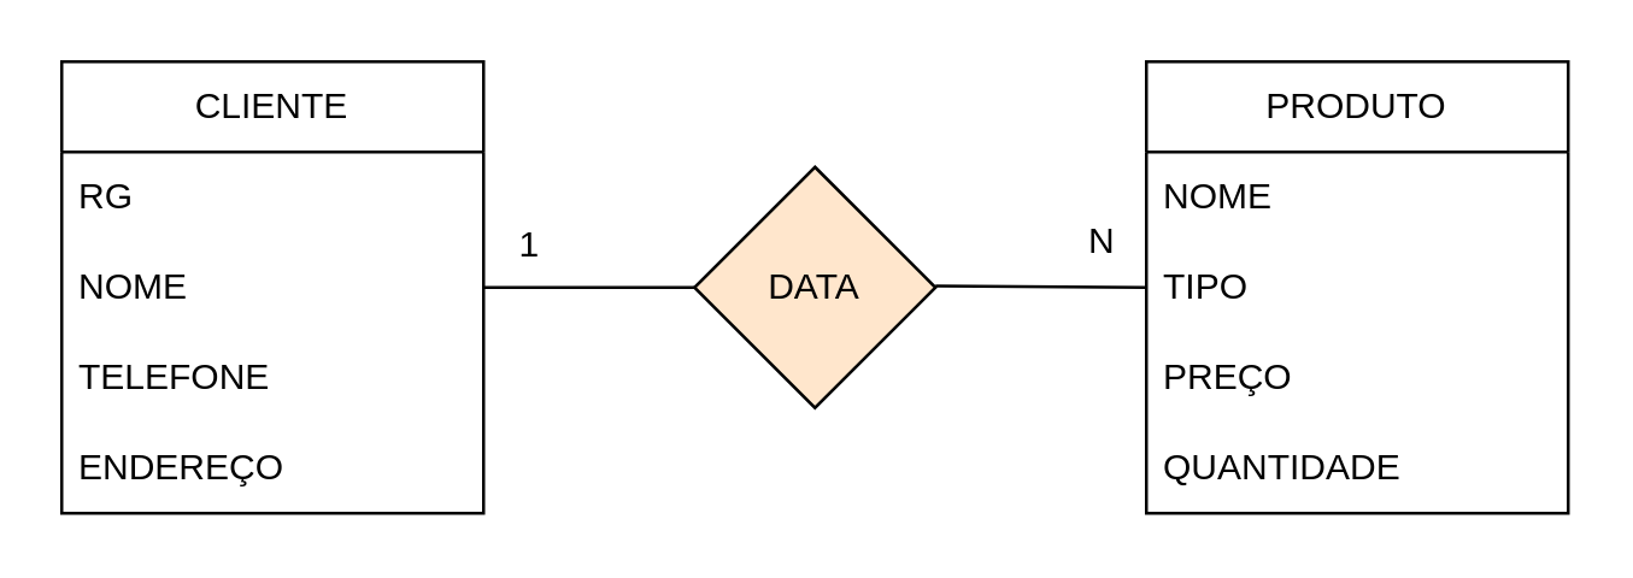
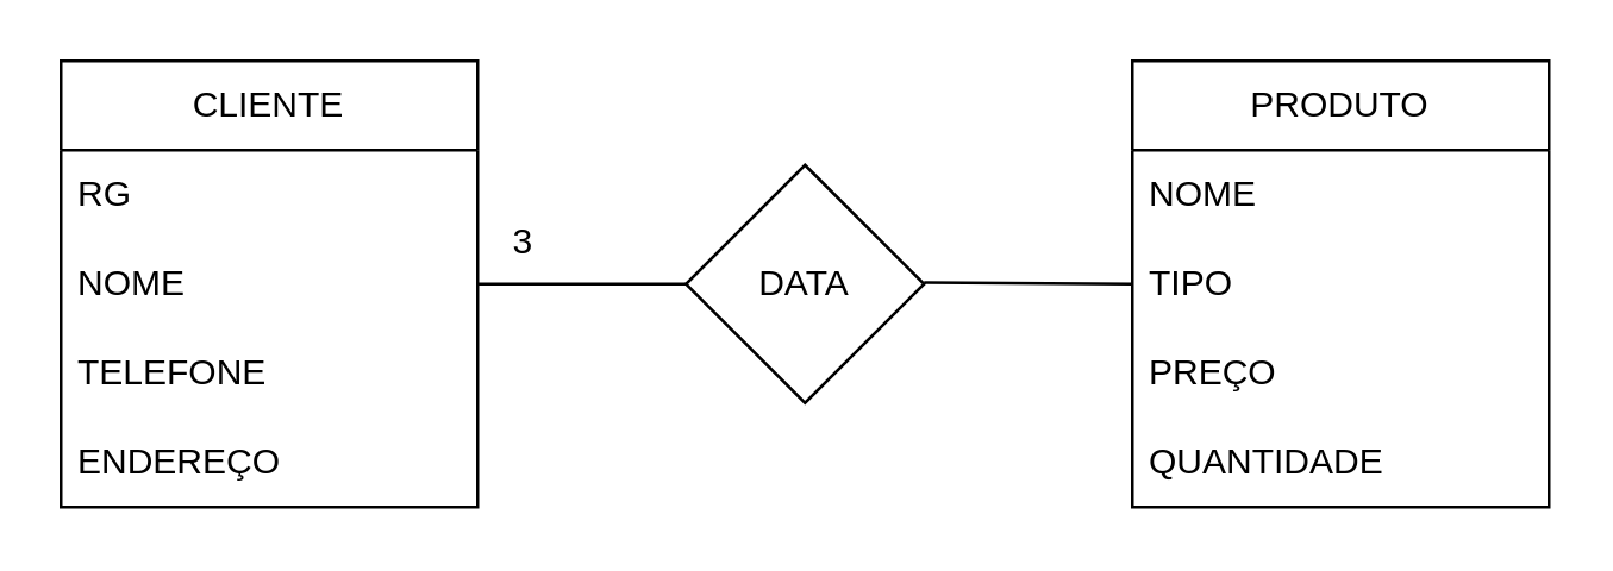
  <mxCell id="0" />
  <mxCell id="1" parent="0" />
  <mxCell id="2" value="CLIENTE" style="swimlane;fontStyle=0;childLayout=stackLayout;horizontal=1;startSize=30;horizontalStack=0;resizeParent=1;resizeParentMax=0;resizeLast=0;collapsible=1;marginBottom=0;whiteSpace=wrap;html=1;" vertex="1" parent="1"><mxGeometry x="20" y="20" width="140" height="150" as="geometry" /></mxCell>
  <mxCell id="3" value="RG&lt;span style=&quot;white-space: pre;&quot;&gt;&#09;&lt;/span&gt;" style="text;strokeColor=none;fillColor=none;align=left;verticalAlign=middle;spacingLeft=4;spacingRight=4;overflow=hidden;points=[[0,0.5],[1,0.5]];portConstraint=eastwest;rotatable=0;whiteSpace=wrap;html=1;" vertex="1" parent="2"><mxGeometry y="30" width="140" height="30" as="geometry" /></mxCell>
  <mxCell id="4" value="NOME" style="text;strokeColor=none;fillColor=none;align=left;verticalAlign=middle;spacingLeft=4;spacingRight=4;overflow=hidden;points=[[0,0.5],[1,0.5]];portConstraint=eastwest;rotatable=0;whiteSpace=wrap;html=1;" vertex="1" parent="2"><mxGeometry y="60" width="140" height="30" as="geometry" /></mxCell>
  <mxCell id="5" value="TELEFONE" style="text;strokeColor=none;fillColor=none;align=left;verticalAlign=middle;spacingLeft=4;spacingRight=4;overflow=hidden;points=[[0,0.5],[1,0.5]];portConstraint=eastwest;rotatable=0;whiteSpace=wrap;html=1;" vertex="1" parent="2"><mxGeometry y="90" width="140" height="30" as="geometry" /></mxCell>
  <mxCell id="6" value="ENDEREÇO" style="text;strokeColor=none;fillColor=none;align=left;verticalAlign=middle;spacingLeft=4;spacingRight=4;overflow=hidden;points=[[0,0.5],[1,0.5]];portConstraint=eastwest;rotatable=0;whiteSpace=wrap;html=1;" vertex="1" parent="2"><mxGeometry y="120" width="140" height="30" as="geometry" /></mxCell>
  <mxCell id="7" value="PRODUTO" style="swimlane;fontStyle=0;childLayout=stackLayout;horizontal=1;startSize=30;horizontalStack=0;resizeParent=1;resizeParentMax=0;resizeLast=0;collapsible=1;marginBottom=0;whiteSpace=wrap;html=1;" vertex="1" parent="1"><mxGeometry x="380" y="20" width="140" height="150" as="geometry" /></mxCell>
  <mxCell id="8" value="NOME" style="text;strokeColor=none;fillColor=none;align=left;verticalAlign=middle;spacingLeft=4;spacingRight=4;overflow=hidden;points=[[0,0.5],[1,0.5]];portConstraint=eastwest;rotatable=0;whiteSpace=wrap;html=1;" vertex="1" parent="7"><mxGeometry y="30" width="140" height="30" as="geometry" /></mxCell>
  <mxCell id="9" value="TIPO&lt;span style=&quot;white-space: pre;&quot;&gt;&#09;&lt;/span&gt;" style="text;strokeColor=none;fillColor=none;align=left;verticalAlign=middle;spacingLeft=4;spacingRight=4;overflow=hidden;points=[[0,0.5],[1,0.5]];portConstraint=eastwest;rotatable=0;whiteSpace=wrap;html=1;" vertex="1" parent="7"><mxGeometry y="60" width="140" height="30" as="geometry" /></mxCell>
  <mxCell id="10" value="PREÇO&lt;span style=&quot;white-space: pre;&quot;&gt;&#09;&lt;/span&gt;" style="text;strokeColor=none;fillColor=none;align=left;verticalAlign=middle;spacingLeft=4;spacingRight=4;overflow=hidden;points=[[0,0.5],[1,0.5]];portConstraint=eastwest;rotatable=0;whiteSpace=wrap;html=1;" vertex="1" parent="7"><mxGeometry y="90" width="140" height="30" as="geometry" /></mxCell>
  <mxCell id="11" value="QUANTIDADE" style="text;strokeColor=none;fillColor=none;align=left;verticalAlign=middle;spacingLeft=4;spacingRight=4;overflow=hidden;points=[[0,0.5],[1,0.5]];portConstraint=eastwest;rotatable=0;whiteSpace=wrap;html=1;" vertex="1" parent="7"><mxGeometry y="120" width="140" height="30" as="geometry" /></mxCell>
- <mxCell id="12" value="DATA" style="rhombus;whiteSpace=wrap;html=1;fillColor=#ffe6cc;" vertex="1" parent="1"><mxGeometry x="230" y="55" width="80" height="80" as="geometry" /></mxCell>
+ <mxCell id="12" value="DATA" style="rhombus;whiteSpace=wrap;html=1;" vertex="1" parent="1"><mxGeometry x="230" y="55" width="80" height="80" as="geometry" /></mxCell>
  <mxCell id="13" value="" style="endArrow=none;html=1;rounded=0;entryX=0;entryY=0.5;entryDx=0;entryDy=0;" edge="1" parent="1" target="12"><mxGeometry width="50" height="50" relative="1" as="geometry"><mxPoint x="160.001" y="95" as="sourcePoint" /><mxPoint x="187.641" y="-40" as="targetPoint" /></mxGeometry></mxCell>
  <mxCell id="14" value="" style="endArrow=none;html=1;rounded=0;entryX=0;entryY=0.5;entryDx=0;entryDy=0;" edge="1" parent="1" target="9"><mxGeometry width="50" height="50" relative="1" as="geometry"><mxPoint x="310.001" y="94.5" as="sourcePoint" /><mxPoint x="380" y="94.5" as="targetPoint" /></mxGeometry></mxCell>
- <mxCell id="15" value="1" style="text;html=1;align=center;verticalAlign=middle;resizable=0;points=[];autosize=1;strokeColor=none;fillColor=none;" vertex="1" parent="1"><mxGeometry x="160" y="66" width="30" height="30" as="geometry" /></mxCell>
- <mxCell id="16" value="N" style="text;html=1;align=center;verticalAlign=middle;resizable=0;points=[];autosize=1;strokeColor=none;fillColor=none;" vertex="1" parent="1"><mxGeometry x="350" y="65" width="30" height="30" as="geometry" /></mxCell>
+ <mxCell id="15" value="3" style="text;html=1;align=center;verticalAlign=middle;resizable=0;points=[];autosize=1;strokeColor=none;fillColor=none;" vertex="1" parent="1"><mxGeometry x="160" y="66" width="30" height="30" as="geometry" /></mxCell>
